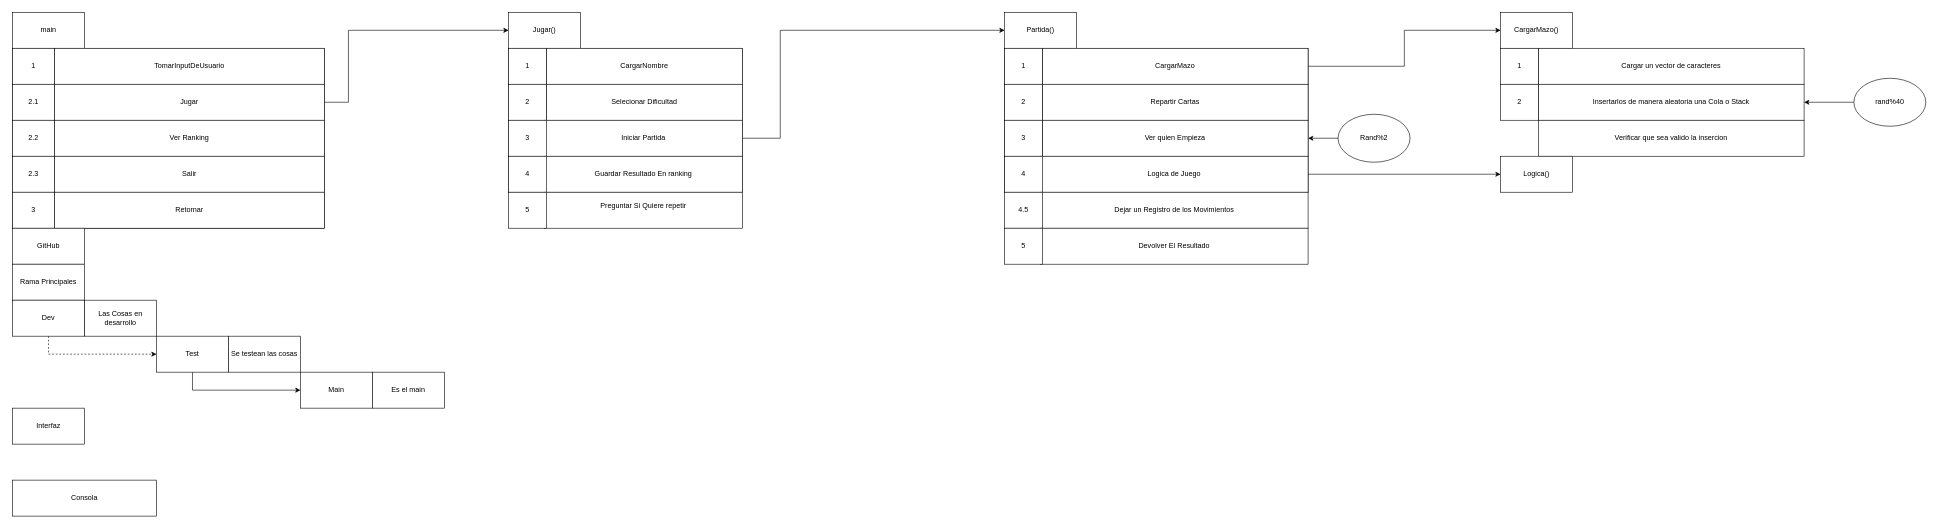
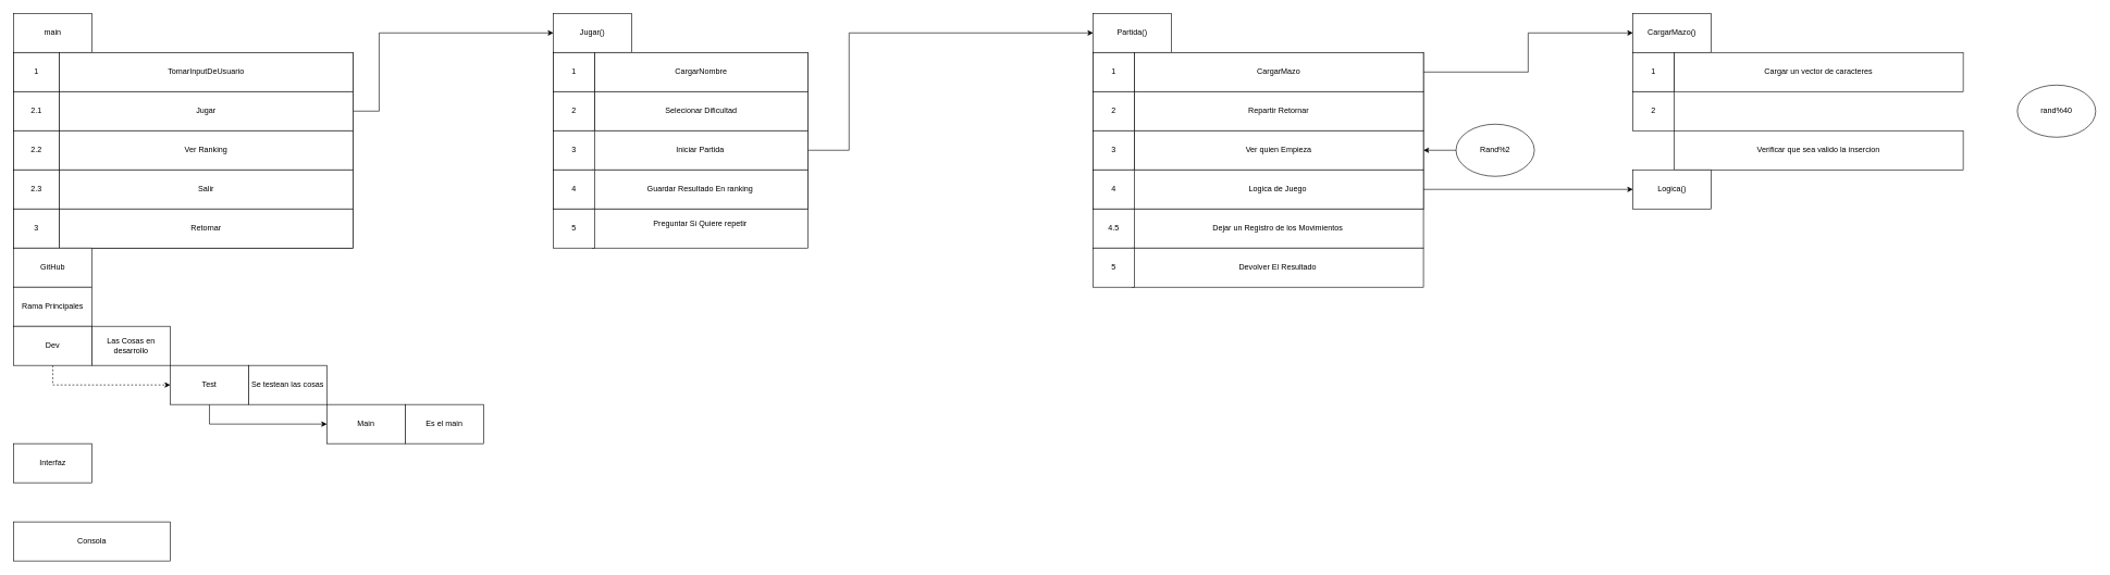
  <mxCell id="0" />
  <mxCell id="1" parent="0" />
  <mxCell id="2" value="main" style="rounded=0;whiteSpace=wrap;html=1;" parent="1" vertex="1"><mxGeometry width="120" height="60" as="geometry" x="20" y="20" /></mxCell>
  <mxCell id="3" value="" style="rounded=0;whiteSpace=wrap;html=1;" parent="1" vertex="1"><mxGeometry y="80" width="520" height="300" as="geometry" x="20" /></mxCell>
  <mxCell id="4" value="1" style="rounded=0;whiteSpace=wrap;html=1;" parent="1" vertex="1"><mxGeometry y="80" width="70" height="60" as="geometry" x="20" /></mxCell>
  <mxCell id="5" value="TomarInputDeUsuario" style="rounded=0;whiteSpace=wrap;html=1;" parent="1" vertex="1"><mxGeometry x="90" y="80" width="450" height="60" as="geometry" /></mxCell>
  <mxCell id="6" value="2.1" style="rounded=0;whiteSpace=wrap;html=1;" parent="1" vertex="1"><mxGeometry y="140" width="70" height="60" as="geometry" x="20" /></mxCell>
  <mxCell id="7" style="edgeStyle=orthogonalEdgeStyle;rounded=0;orthogonalLoop=1;jettySize=auto;html=1;exitX=1;exitY=0.5;exitDx=0;exitDy=0;entryX=0;entryY=0.5;entryDx=0;entryDy=0;" parent="1" source="8" target="15" edge="1"><mxGeometry relative="1" as="geometry"><Array as="points"><mxPoint x="580" y="170" /><mxPoint x="580" y="50" /></Array></mxGeometry></mxCell>
  <mxCell id="8" value="Jugar" style="rounded=0;whiteSpace=wrap;html=1;" parent="1" vertex="1"><mxGeometry x="90" y="140" width="450" height="60" as="geometry" /></mxCell>
  <mxCell id="9" value="2.2" style="rounded=0;whiteSpace=wrap;html=1;" parent="1" vertex="1"><mxGeometry y="200" width="70" height="60" as="geometry" x="20" /></mxCell>
  <mxCell id="10" value="Ver Ranking" style="rounded=0;whiteSpace=wrap;html=1;" parent="1" vertex="1"><mxGeometry x="90" y="200" width="450" height="60" as="geometry" /></mxCell>
  <mxCell id="11" value="2.3" style="rounded=0;whiteSpace=wrap;html=1;" parent="1" vertex="1"><mxGeometry y="260" width="70" height="60" as="geometry" x="20" /></mxCell>
  <mxCell id="12" value="Salir" style="rounded=0;whiteSpace=wrap;html=1;" parent="1" vertex="1"><mxGeometry x="90" y="260" width="450" height="60" as="geometry" /></mxCell>
  <mxCell id="13" value="3" style="rounded=0;whiteSpace=wrap;html=1;" parent="1" vertex="1"><mxGeometry y="320" width="70" height="60" as="geometry" x="20" /></mxCell>
  <mxCell id="14" value="Retornar" style="rounded=0;whiteSpace=wrap;html=1;" parent="1" vertex="1"><mxGeometry x="90" y="320" width="450" height="60" as="geometry" /></mxCell>
  <mxCell id="15" value="Jugar()" style="rounded=0;whiteSpace=wrap;html=1;" parent="1" vertex="1"><mxGeometry x="847" width="120" height="60" as="geometry" y="20" /></mxCell>
  <mxCell id="16" value="" style="rounded=0;whiteSpace=wrap;html=1;" parent="1" vertex="1"><mxGeometry x="847" y="80" width="390" height="240" as="geometry" /></mxCell>
  <mxCell id="17" value="CargarNombre" style="rounded=0;whiteSpace=wrap;html=1;" parent="1" vertex="1"><mxGeometry x="910" y="80" width="327" height="60" as="geometry" /></mxCell>
  <mxCell id="18" value="1" style="rounded=0;whiteSpace=wrap;html=1;" parent="1" vertex="1"><mxGeometry x="847" y="80" width="63" height="60" as="geometry" /></mxCell>
  <mxCell id="19" value="Selecionar Dificultad" style="rounded=0;whiteSpace=wrap;html=1;" parent="1" vertex="1"><mxGeometry x="910" y="140" width="327" height="60" as="geometry" /></mxCell>
  <mxCell id="20" value="2" style="rounded=0;whiteSpace=wrap;html=1;" parent="1" vertex="1"><mxGeometry x="847" y="140" width="63" height="60" as="geometry" /></mxCell>
  <mxCell id="21" style="edgeStyle=orthogonalEdgeStyle;rounded=0;orthogonalLoop=1;jettySize=auto;html=1;entryX=0;entryY=0.5;entryDx=0;entryDy=0;" parent="1" source="22" target="26" edge="1"><mxGeometry relative="1" as="geometry"><Array as="points"><mxPoint x="1300" y="230" /><mxPoint x="1300" y="50" /></Array></mxGeometry></mxCell>
  <mxCell id="22" value="Iniciar Partida" style="rounded=0;whiteSpace=wrap;html=1;" parent="1" vertex="1"><mxGeometry x="907" y="200" width="330" height="60" as="geometry" /></mxCell>
  <mxCell id="23" value="3" style="rounded=0;whiteSpace=wrap;html=1;" parent="1" vertex="1"><mxGeometry x="847" y="200" width="63" height="60" as="geometry" /></mxCell>
  <mxCell id="24" value="Guardar Resultado En ranking" style="rounded=0;whiteSpace=wrap;html=1;" parent="1" vertex="1"><mxGeometry x="907" y="260" width="330" height="60" as="geometry" /></mxCell>
  <mxCell id="25" value="4" style="rounded=0;whiteSpace=wrap;html=1;" parent="1" vertex="1"><mxGeometry x="847" y="260" width="63" height="60" as="geometry" /></mxCell>
  <mxCell id="26" value="Partida()" style="rounded=0;whiteSpace=wrap;html=1;" parent="1" vertex="1"><mxGeometry x="1674" width="120" height="60" as="geometry" y="20" /></mxCell>
  <mxCell id="27" value="" style="rounded=0;whiteSpace=wrap;html=1;" parent="1" vertex="1"><mxGeometry x="1674" y="80" width="506" height="240" as="geometry" /></mxCell>
  <mxCell id="28" style="edgeStyle=orthogonalEdgeStyle;rounded=0;orthogonalLoop=1;jettySize=auto;html=1;exitX=1;exitY=0.5;exitDx=0;exitDy=0;entryX=0;entryY=0.5;entryDx=0;entryDy=0;" parent="1" source="29" target="44" edge="1"><mxGeometry relative="1" as="geometry" /></mxCell>
  <mxCell id="29" value="CargarMazo" style="rounded=0;whiteSpace=wrap;html=1;" parent="1" vertex="1"><mxGeometry x="1737" y="80" width="443" height="60" as="geometry" /></mxCell>
  <mxCell id="30" value="1" style="rounded=0;whiteSpace=wrap;html=1;" parent="1" vertex="1"><mxGeometry x="1674" y="80" width="63" height="60" as="geometry" /></mxCell>
- <mxCell id="31" value="Repartir Cartas" style="rounded=0;whiteSpace=wrap;html=1;" parent="1" vertex="1"><mxGeometry x="1737" y="140" width="443" height="60" as="geometry" /></mxCell>
+ <mxCell id="31" value="Repartir Retornar" style="rounded=0;whiteSpace=wrap;html=1;" parent="1" vertex="1"><mxGeometry x="1737" y="140" width="443" height="60" as="geometry" /></mxCell>
  <mxCell id="32" value="2" style="rounded=0;whiteSpace=wrap;html=1;" parent="1" vertex="1"><mxGeometry x="1674" y="140" width="63" height="60" as="geometry" /></mxCell>
  <mxCell id="33" value="Ver quien Empieza" style="rounded=0;whiteSpace=wrap;html=1;" parent="1" vertex="1"><mxGeometry x="1737" y="200" width="443" height="60" as="geometry" /></mxCell>
  <mxCell id="34" value="3" style="rounded=0;whiteSpace=wrap;html=1;" parent="1" vertex="1"><mxGeometry x="1674" y="200" width="63" height="60" as="geometry" /></mxCell>
  <mxCell id="35" value="Preguntar Si Quiere repetir&lt;div&gt;&lt;br&gt;&lt;/div&gt;" style="rounded=0;whiteSpace=wrap;html=1;" parent="1" vertex="1"><mxGeometry x="907" y="320" width="330" height="60" as="geometry" /></mxCell>
  <mxCell id="36" value="5" style="rounded=0;whiteSpace=wrap;html=1;" parent="1" vertex="1"><mxGeometry x="847" y="320" width="63" height="60" as="geometry" /></mxCell>
  <mxCell id="37" style="edgeStyle=orthogonalEdgeStyle;rounded=0;orthogonalLoop=1;jettySize=auto;html=1;exitX=1;exitY=0.5;exitDx=0;exitDy=0;entryX=0;entryY=0.5;entryDx=0;entryDy=0;" parent="1" source="38" target="64" edge="1"><mxGeometry relative="1" as="geometry" /></mxCell>
  <mxCell id="38" value="Logica de Juego" style="rounded=0;whiteSpace=wrap;html=1;" parent="1" vertex="1"><mxGeometry x="1734" y="260" width="446" height="60" as="geometry" /></mxCell>
  <mxCell id="39" value="4" style="rounded=0;whiteSpace=wrap;html=1;" parent="1" vertex="1"><mxGeometry x="1674" y="260" width="63" height="60" as="geometry" /></mxCell>
  <mxCell id="40" value="Dejar un Registro de los Movimientos" style="rounded=0;whiteSpace=wrap;html=1;" parent="1" vertex="1"><mxGeometry x="1734" y="320" width="446" height="60" as="geometry" /></mxCell>
  <mxCell id="41" value="4.5" style="rounded=0;whiteSpace=wrap;html=1;" parent="1" vertex="1"><mxGeometry x="1674" y="320" width="63" height="60" as="geometry" /></mxCell>
  <mxCell id="42" value="Devolver El Resultado" style="rounded=0;whiteSpace=wrap;html=1;" parent="1" vertex="1"><mxGeometry x="1734" y="380" width="446" height="60" as="geometry" /></mxCell>
  <mxCell id="43" value="5" style="rounded=0;whiteSpace=wrap;html=1;" parent="1" vertex="1"><mxGeometry x="1674" y="380" width="63" height="60" as="geometry" /></mxCell>
  <mxCell id="44" value="CargarMazo()" style="rounded=0;whiteSpace=wrap;html=1;" parent="1" vertex="1"><mxGeometry x="2501" width="120" height="60" as="geometry" y="20" /></mxCell>
  <mxCell id="45" value="Cargar un vector de caracteres" style="rounded=0;whiteSpace=wrap;html=1;" parent="1" vertex="1"><mxGeometry x="2564" y="80" width="443" height="60" as="geometry" /></mxCell>
  <mxCell id="46" value="1" style="rounded=0;whiteSpace=wrap;html=1;" parent="1" vertex="1"><mxGeometry x="2501" y="80" width="63" height="60" as="geometry" /></mxCell>
  <mxCell id="47" style="edgeStyle=orthogonalEdgeStyle;rounded=0;orthogonalLoop=1;jettySize=auto;html=1;exitX=0;exitY=0.5;exitDx=0;exitDy=0;entryX=1;entryY=0.5;entryDx=0;entryDy=0;" parent="1" source="48" target="33" edge="1"><mxGeometry relative="1" as="geometry" /></mxCell>
  <mxCell id="48" value="Rand%2" style="ellipse;whiteSpace=wrap;html=1;" parent="1" vertex="1"><mxGeometry x="2230" y="190" width="120" height="80" as="geometry" /></mxCell>
- <mxCell id="49" value="Insertarlos de manera aleatoria una Cola o Stack" style="rounded=0;whiteSpace=wrap;html=1;" parent="1" vertex="1"><mxGeometry x="2564" y="140" width="443" height="60" as="geometry" /></mxCell>
  <mxCell id="50" value="2" style="rounded=0;whiteSpace=wrap;html=1;" parent="1" vertex="1"><mxGeometry x="2501" y="140" width="63" height="60" as="geometry" /></mxCell>
  <mxCell id="51" value="Verificar que sea valido la insercion" style="rounded=0;whiteSpace=wrap;html=1;" parent="1" vertex="1"><mxGeometry x="2564" y="200" width="443" height="60" as="geometry" /></mxCell>
- <mxCell id="52" style="edgeStyle=orthogonalEdgeStyle;rounded=0;orthogonalLoop=1;jettySize=auto;html=1;exitX=0;exitY=0.5;exitDx=0;exitDy=0;entryX=1;entryY=0.5;entryDx=0;entryDy=0;" parent="1" source="53" target="49" edge="1"><mxGeometry relative="1" as="geometry" /></mxCell>
  <mxCell id="53" value="rand%40" style="ellipse;whiteSpace=wrap;html=1;" parent="1" vertex="1"><mxGeometry x="3090" y="130" width="120" height="80" as="geometry" /></mxCell>
  <mxCell id="54" value="GitHub" style="rounded=0;whiteSpace=wrap;html=1;" parent="1" vertex="1"><mxGeometry y="380" width="120" height="60" as="geometry" x="20" /></mxCell>
  <mxCell id="55" value="Rama Principales" style="rounded=0;whiteSpace=wrap;html=1;" parent="1" vertex="1"><mxGeometry y="440" width="120" height="60" as="geometry" x="20" /></mxCell>
  <mxCell id="56" style="edgeStyle=orthogonalEdgeStyle;rounded=0;orthogonalLoop=1;jettySize=auto;html=1;exitX=0.5;exitY=1;exitDx=0;exitDy=0;entryX=0;entryY=0.5;entryDx=0;entryDy=0;dashed=1;" edge="1" parent="1" source="57" target="59"><mxGeometry relative="1" as="geometry" /></mxCell>
  <mxCell id="57" value="Dev" style="rounded=0;whiteSpace=wrap;html=1;" parent="1" vertex="1"><mxGeometry y="500" width="120" height="60" as="geometry" x="20" /></mxCell>
  <mxCell id="58" style="edgeStyle=orthogonalEdgeStyle;rounded=0;orthogonalLoop=1;jettySize=auto;html=1;exitX=0.5;exitY=1;exitDx=0;exitDy=0;entryX=0;entryY=0.5;entryDx=0;entryDy=0;" edge="1" parent="1" source="59" target="60"><mxGeometry relative="1" as="geometry" /></mxCell>
  <mxCell id="59" value="Test" style="rounded=0;whiteSpace=wrap;html=1;" parent="1" vertex="1"><mxGeometry x="260" y="560" width="120" height="60" as="geometry" /></mxCell>
  <mxCell id="60" value="Main" style="rounded=0;whiteSpace=wrap;html=1;" parent="1" vertex="1"><mxGeometry x="500" y="620" width="120" height="60" as="geometry" /></mxCell>
  <mxCell id="61" value="Las Cosas en desarrollo" style="rounded=0;whiteSpace=wrap;html=1;" parent="1" vertex="1"><mxGeometry x="140" y="500" width="120" height="60" as="geometry" /></mxCell>
  <mxCell id="62" value="Se testean las cosas" style="rounded=0;whiteSpace=wrap;html=1;" parent="1" vertex="1"><mxGeometry x="380" y="560" width="120" height="60" as="geometry" /></mxCell>
  <mxCell id="63" value="Es el main" style="rounded=0;whiteSpace=wrap;html=1;" parent="1" vertex="1"><mxGeometry x="620" y="620" width="120" height="60" as="geometry" /></mxCell>
  <mxCell id="64" value="Logica()" style="rounded=0;whiteSpace=wrap;html=1;" parent="1" vertex="1"><mxGeometry x="2501" y="260" width="120" height="60" as="geometry" /></mxCell>
  <mxCell id="65" value="Interfaz" style="rounded=0;whiteSpace=wrap;html=1;" vertex="1" parent="1"><mxGeometry y="680" width="120" height="60" as="geometry" x="20" /></mxCell>
  <mxCell id="66" value="Consola" style="rounded=0;whiteSpace=wrap;html=1;" vertex="1" parent="1"><mxGeometry y="800" width="240" height="60" as="geometry" x="20" /></mxCell>
